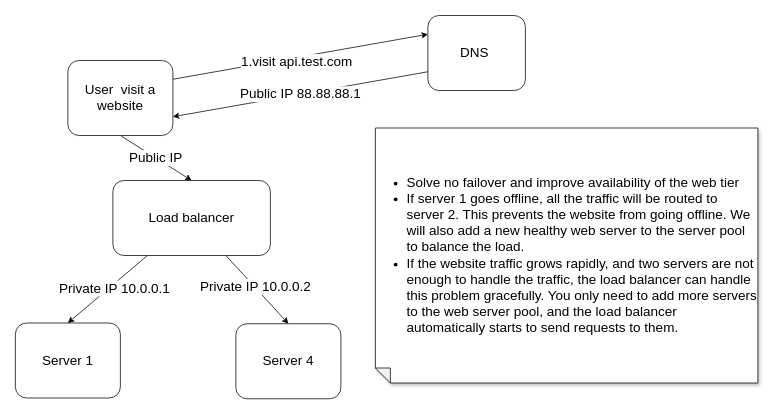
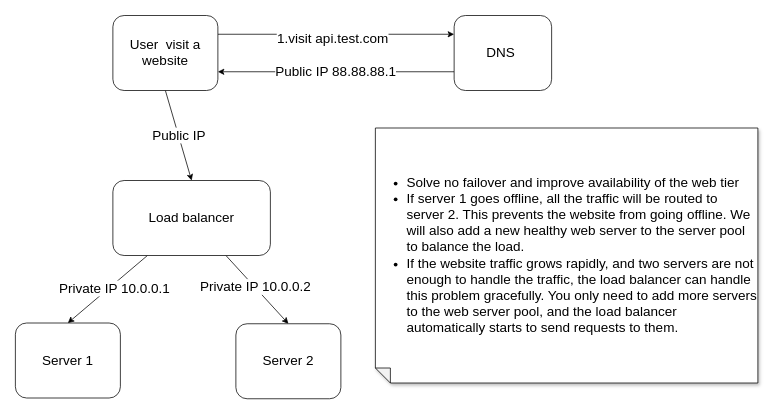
  <mxCell id="0" />
  <mxCell id="1" parent="0" />
  <mxCell id="2" style="edgeStyle=none;html=1;entryX=0;entryY=0.25;entryDx=0;entryDy=0;exitX=1;exitY=0.25;exitDx=0;exitDy=0;" parent="1" source="5" target="7" edge="1"><mxGeometry relative="1" as="geometry"><mxPoint x="570" y="45" as="targetPoint" /></mxGeometry></mxCell>
  <mxCell id="3" value="&lt;font style=&quot;font-size: 18px;&quot;&gt;1.visit api.test.com&lt;/font&gt;" style="edgeLabel;html=1;align=center;verticalAlign=middle;resizable=0;points=[];" parent="2" vertex="1" connectable="0"><mxGeometry x="-0.036" y="-4" relative="1" as="geometry"><mxPoint y="1" as="offset" /></mxGeometry></mxCell>
  <mxCell id="4" value="&lt;div style=&quot;&quot;&gt;Public IP&lt;/div&gt;" style="edgeStyle=none;html=1;entryX=0.5;entryY=0;entryDx=0;entryDy=0;fontSize=18;exitX=0.5;exitY=1;exitDx=0;exitDy=0;align=center;" parent="1" source="5" target="12" edge="1"><mxGeometry relative="1" as="geometry"><mxPoint as="offset" /></mxGeometry></mxCell>
- <mxCell id="5" value="&lt;font style=&quot;font-size: 18px;&quot;&gt;User&amp;nbsp; visit a website&lt;/font&gt;" style="rounded=1;whiteSpace=wrap;html=1;strokeWidth=1;" parent="1" vertex="1"><mxGeometry x="90" y="80" width="140" height="100" as="geometry" /></mxCell>
+ <mxCell id="5" value="&lt;font style=&quot;font-size: 18px;&quot;&gt;User&amp;nbsp; visit a website&lt;/font&gt;" style="rounded=1;whiteSpace=wrap;html=1;strokeWidth=1;" parent="1" vertex="1"><mxGeometry x="150" y="20" width="140" height="100" as="geometry" /></mxCell>
  <mxCell id="6" value="Public IP 88.88.88.1" style="edgeStyle=none;html=1;entryX=1;entryY=0.75;entryDx=0;entryDy=0;fontSize=18;exitX=0;exitY=0.75;exitDx=0;exitDy=0;" parent="1" source="7" target="5" edge="1"><mxGeometry relative="1" as="geometry" /></mxCell>
- <mxCell id="7" value="&lt;font style=&quot;font-size: 18px;&quot;&gt;DNS&amp;nbsp;&lt;/font&gt;" style="rounded=1;whiteSpace=wrap;html=1;strokeWidth=1;" parent="1" vertex="1"><mxGeometry x="570" y="20" width="130" height="100" as="geometry" /></mxCell>
+ <mxCell id="7" value="&lt;font style=&quot;font-size: 18px;&quot;&gt;DNS&amp;nbsp;&lt;/font&gt;" style="rounded=1;whiteSpace=wrap;html=1;strokeWidth=1;" parent="1" vertex="1"><mxGeometry x="605" y="20" width="130" height="100" as="geometry" /></mxCell>
  <mxCell id="8" style="edgeStyle=none;html=1;entryX=0.5;entryY=0;entryDx=0;entryDy=0;" edge="1" parent="1" source="12" target="13"><mxGeometry relative="1" as="geometry" /></mxCell>
  <mxCell id="9" value="&lt;font style=&quot;font-size: 18px;&quot;&gt;Private IP 10.0.0.1&lt;/font&gt;" style="edgeLabel;html=1;align=center;verticalAlign=middle;resizable=0;points=[];" vertex="1" connectable="0" parent="8"><mxGeometry x="-0.106" y="4" relative="1" as="geometry"><mxPoint as="offset" /></mxGeometry></mxCell>
  <mxCell id="10" style="edgeStyle=none;html=1;entryX=0.5;entryY=0;entryDx=0;entryDy=0;" edge="1" parent="1" source="12" target="14"><mxGeometry relative="1" as="geometry" /></mxCell>
  <mxCell id="11" value="Private IP 10.0.0.2" style="edgeLabel;html=1;align=center;verticalAlign=middle;resizable=0;points=[];fontSize=18;" vertex="1" connectable="0" parent="10"><mxGeometry x="-0.08" y="1" relative="1" as="geometry"><mxPoint as="offset" /></mxGeometry></mxCell>
  <mxCell id="12" value="&lt;font style=&quot;font-size: 18px;&quot;&gt;Load balancer&lt;/font&gt;" style="rounded=1;whiteSpace=wrap;html=1;strokeWidth=1;" parent="1" vertex="1"><mxGeometry x="150" y="240" width="210" height="100" as="geometry" /></mxCell>
  <mxCell id="13" value="&lt;font style=&quot;font-size: 18px;&quot;&gt;Server 1&lt;/font&gt;" style="rounded=1;whiteSpace=wrap;html=1;strokeWidth=1;" vertex="1" parent="1"><mxGeometry x="20" y="430" width="140" height="100" as="geometry" /></mxCell>
- <mxCell id="14" value="&lt;font style=&quot;font-size: 18px;&quot;&gt;Server 4&lt;/font&gt;" style="rounded=1;whiteSpace=wrap;html=1;strokeWidth=1;" vertex="1" parent="1"><mxGeometry x="314" y="431" width="140" height="100" as="geometry" /></mxCell>
+ <mxCell id="14" value="&lt;font style=&quot;font-size: 18px;&quot;&gt;Server 2&lt;/font&gt;" style="rounded=1;whiteSpace=wrap;html=1;strokeWidth=1;" vertex="1" parent="1"><mxGeometry x="314" y="431" width="140" height="100" as="geometry" /></mxCell>
  <mxCell id="15" value="&lt;div style=&quot;&quot;&gt;&lt;ul&gt;&lt;li&gt;&lt;span style=&quot;background-color: initial;&quot;&gt;Solve no failover and improve availability of the web tier&lt;/span&gt;&lt;/li&gt;&lt;li&gt;&lt;span style=&quot;background-color: initial;&quot;&gt;If server 1 goes offline, all the traffic will be routed to server 2. This prevents the website from going offline. We will also add a new healthy web server to the server pool to balance the load.&lt;br&gt;&lt;/span&gt;&lt;/li&gt;&lt;li&gt;&lt;span style=&quot;background-color: initial;&quot;&gt;If the website traffic grows rapidly, and two servers are not enough to handle the traffic, the load balancer can handle this problem gracefully. You only need to add more servers to the web server pool, and the load balancer automatically starts to send requests to them.&lt;br&gt;&lt;/span&gt;&lt;/li&gt;&lt;/ul&gt;&lt;/div&gt;" style="shape=note;whiteSpace=wrap;html=1;backgroundOutline=1;darkOpacity=0.05;fillStyle=solid;direction=west;gradientDirection=north;shadow=1;size=20;pointerEvents=1;fontSize=18;align=left;" vertex="1" parent="1"><mxGeometry x="500" y="170" width="510" height="340" as="geometry" /></mxCell>
